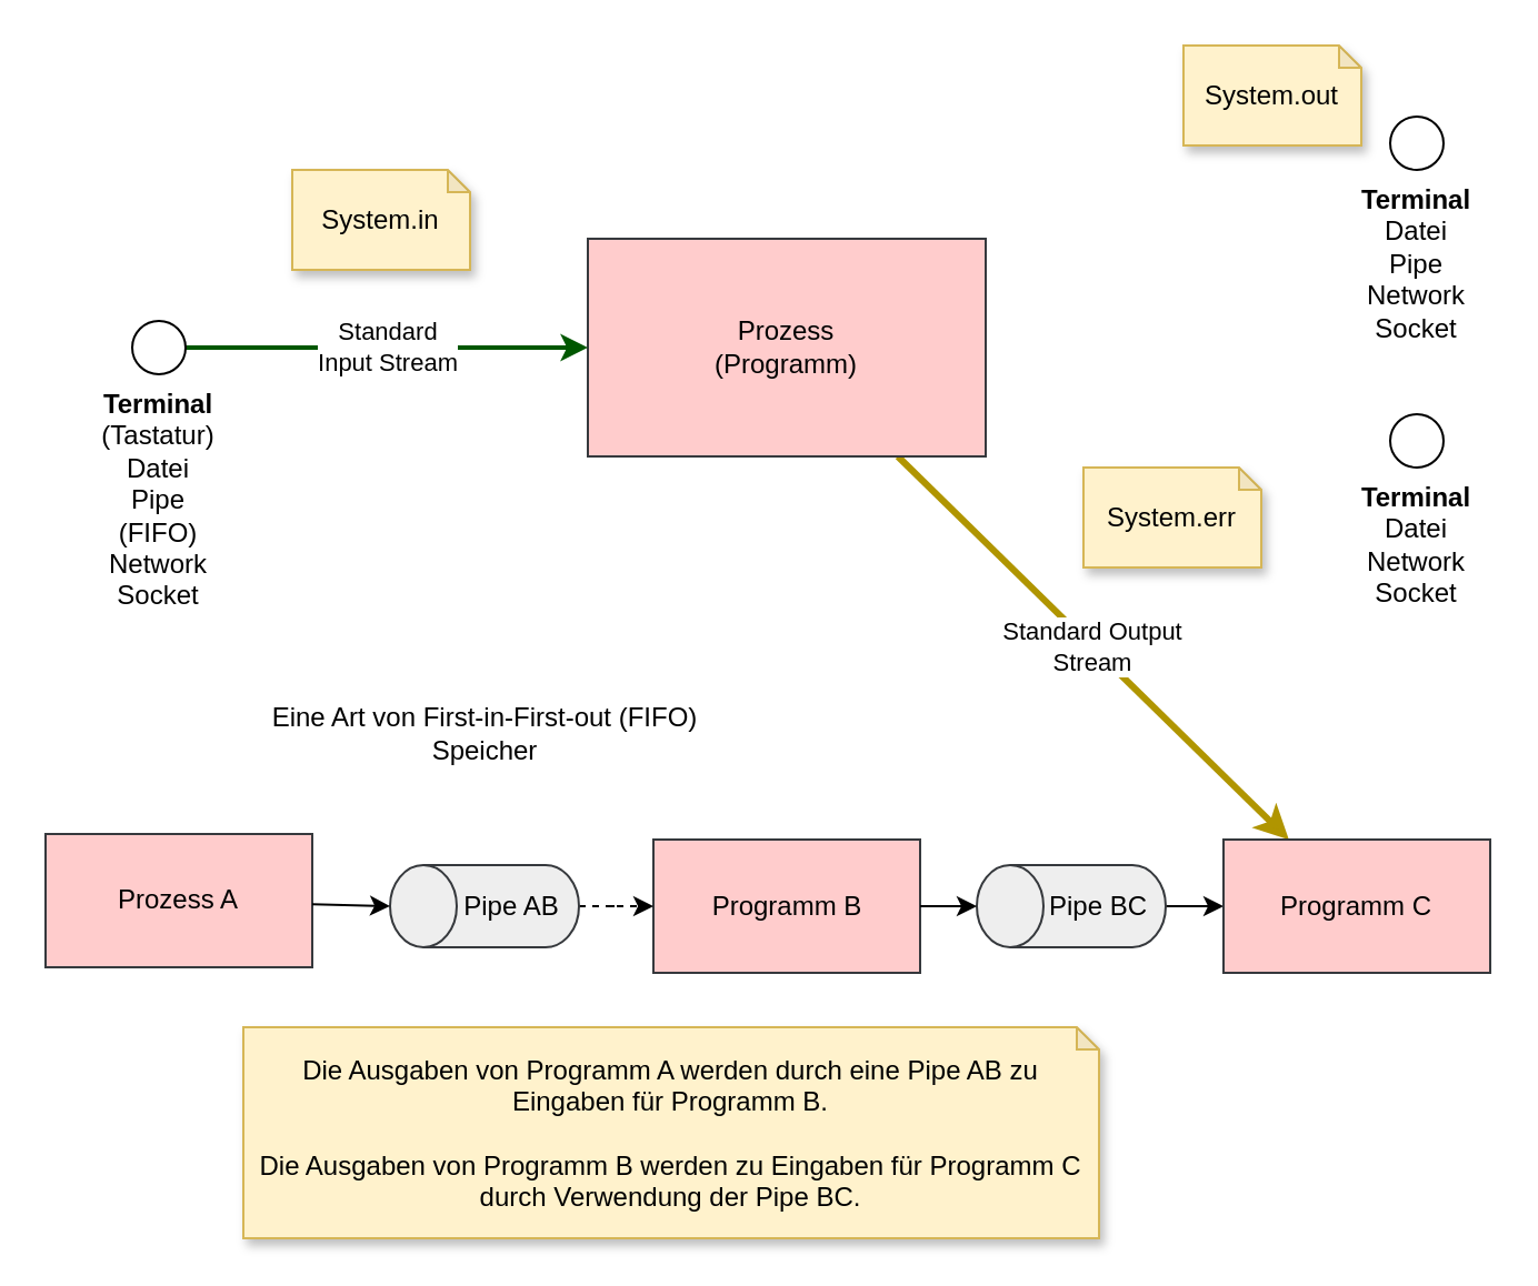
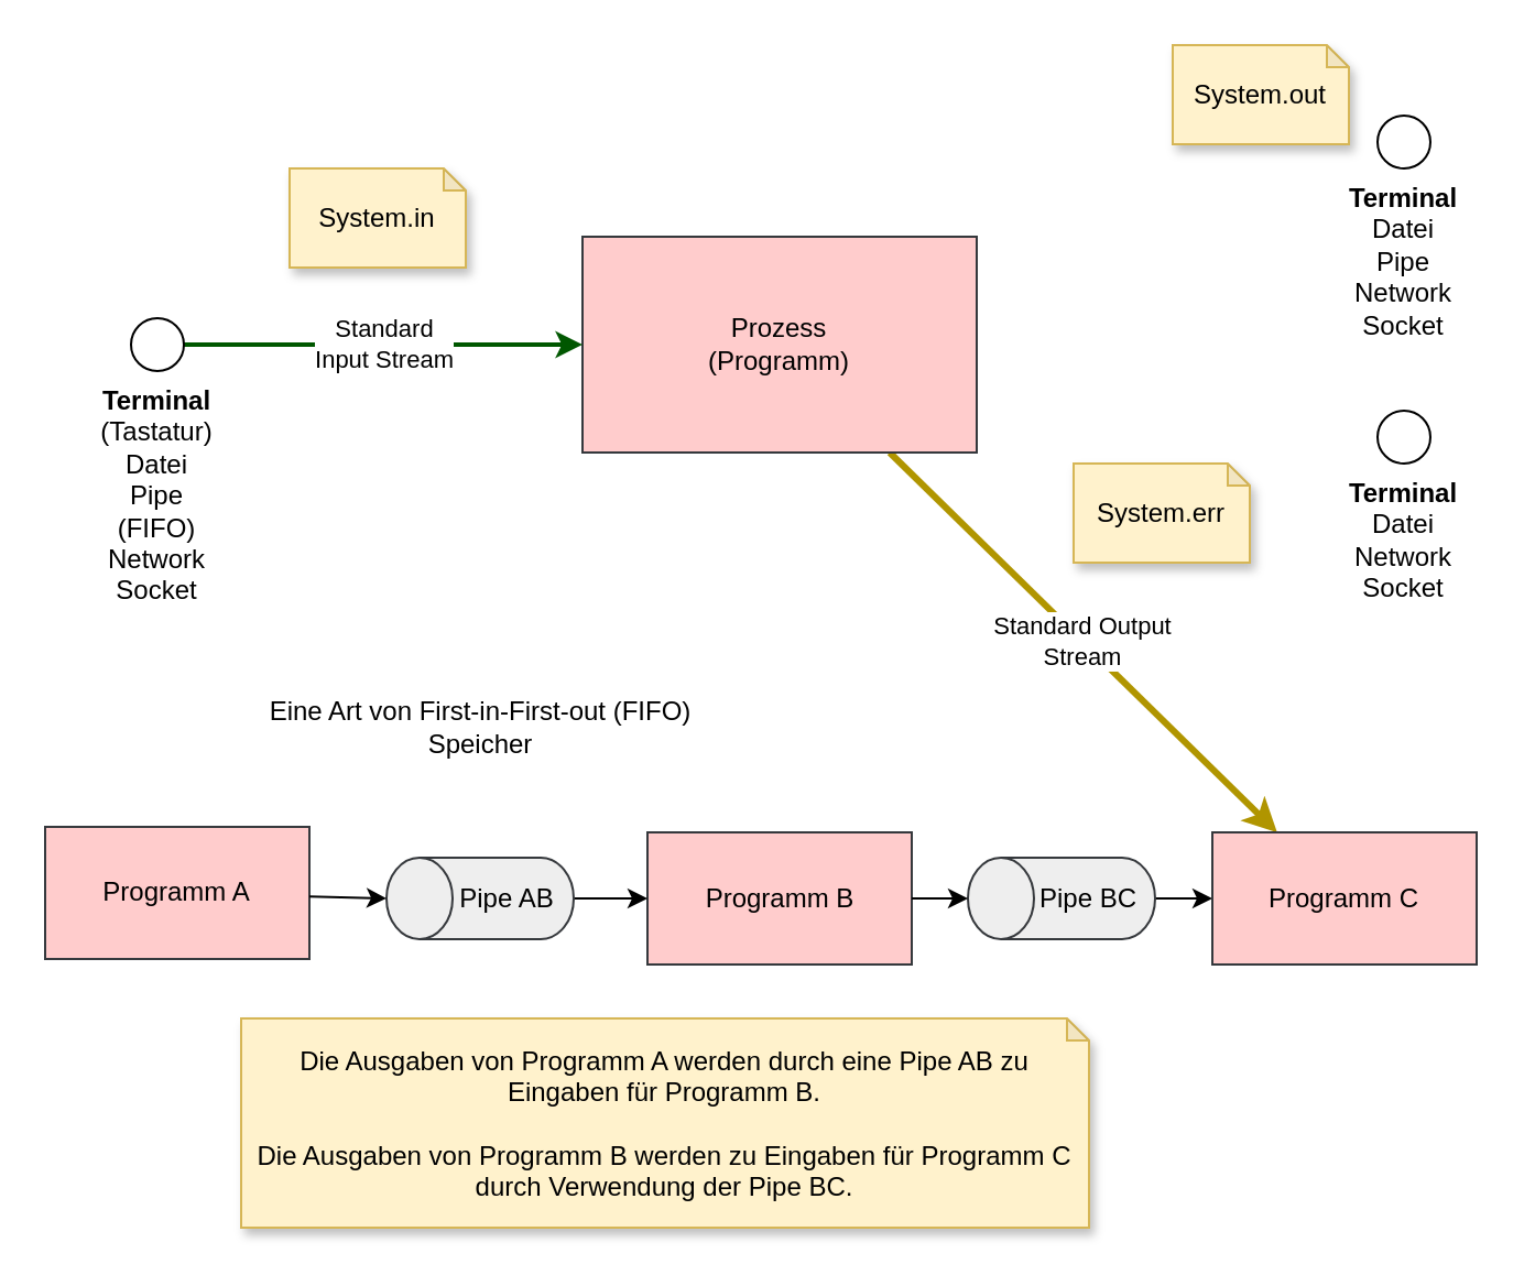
  <mxCell id="0" />
  <mxCell id="1" parent="0" />
  <mxCell id="2" value="Standard Output&lt;br&gt;Stream" style="rounded=0;orthogonalLoop=1;jettySize=auto;html=1;fillColor=#e3c800;strokeColor=#B09500;strokeWidth=3;" edge="1" parent="1" source="3" target="19"><mxGeometry relative="1" as="geometry" /></mxCell>
  <mxCell id="3" value="Prozess&lt;br&gt;(Programm)" style="rounded=0;whiteSpace=wrap;html=1;fillColor=#ffcccc;strokeColor=#36393d;" vertex="1" parent="1"><mxGeometry x="264" y="107" width="179" height="98" as="geometry" /></mxCell>
  <mxCell id="4" value="Standard&lt;br&gt;Input Stream" style="edgeStyle=orthogonalEdgeStyle;rounded=0;orthogonalLoop=1;jettySize=auto;html=1;strokeWidth=2;fillColor=#008a00;strokeColor=#005700;" edge="1" parent="1" source="5" target="3"><mxGeometry relative="1" as="geometry" /></mxCell>
  <mxCell id="5" value="&lt;b&gt;Terminal &lt;/b&gt;(Tastatur)&lt;br&gt;Datei&lt;br&gt;Pipe (FIFO)&lt;br&gt;Network Socket" style="ellipse;whiteSpace=wrap;html=1;aspect=fixed;labelPosition=center;verticalLabelPosition=bottom;align=center;verticalAlign=top;" vertex="1" parent="1"><mxGeometry x="59" y="144" width="24" height="24" as="geometry" /></mxCell>
  <mxCell id="6" value="&lt;b&gt;Terminal&lt;/b&gt;&lt;br&gt;Datei&lt;br&gt;Pipe&lt;br&gt;Network Socket" style="ellipse;whiteSpace=wrap;html=1;aspect=fixed;labelPosition=center;verticalLabelPosition=bottom;align=center;verticalAlign=top;" vertex="1" parent="1"><mxGeometry x="625" y="52" width="24" height="24" as="geometry" /></mxCell>
  <mxCell id="7" value="&lt;b&gt;Terminal&lt;/b&gt;&lt;br&gt;Datei&lt;br&gt;Network Socket" style="ellipse;whiteSpace=wrap;html=1;aspect=fixed;labelPosition=center;verticalLabelPosition=bottom;align=center;verticalAlign=top;" vertex="1" parent="1"><mxGeometry x="625" y="186" width="24" height="24" as="geometry" /></mxCell>
  <mxCell id="8" value="System.out" style="shape=note;whiteSpace=wrap;html=1;backgroundOutline=1;darkOpacity=0.05;size=10;shadow=1;fillColor=#fff2cc;strokeColor=#d6b656;" vertex="1" parent="1"><mxGeometry x="532" y="20" width="80" height="45" as="geometry" /></mxCell>
  <mxCell id="9" value="System.err" style="shape=note;whiteSpace=wrap;html=1;backgroundOutline=1;darkOpacity=0.05;size=10;shadow=1;fillColor=#fff2cc;strokeColor=#d6b656;" vertex="1" parent="1"><mxGeometry x="487" y="210" width="80" height="45" as="geometry" /></mxCell>
  <mxCell id="10" value="System.in" style="shape=note;whiteSpace=wrap;html=1;backgroundOutline=1;darkOpacity=0.05;size=10;shadow=1;fillColor=#fff2cc;strokeColor=#d6b656;" vertex="1" parent="1"><mxGeometry x="131" y="76" width="80" height="45" as="geometry" /></mxCell>
- <mxCell id="11" value="Prozess A" style="rounded=0;whiteSpace=wrap;html=1;fillColor=#ffcccc;strokeColor=#36393d;" vertex="1" parent="1"><mxGeometry x="20" y="375" width="120" height="60" as="geometry" /></mxCell>
+ <mxCell id="11" value="Programm A" style="rounded=0;whiteSpace=wrap;html=1;fillColor=#ffcccc;strokeColor=#36393d;" vertex="1" parent="1"><mxGeometry x="20" y="375" width="120" height="60" as="geometry" /></mxCell>
  <mxCell id="12" value="Programm B" style="rounded=0;whiteSpace=wrap;html=1;fillColor=#ffcccc;strokeColor=#36393d;" vertex="1" parent="1"><mxGeometry x="293.5" y="377.5" width="120" height="60" as="geometry" /></mxCell>
- <mxCell id="13" style="edgeStyle=orthogonalEdgeStyle;rounded=0;orthogonalLoop=1;jettySize=auto;html=1;dashed=1;" edge="1" parent="1" source="14" target="12"><mxGeometry relative="1" as="geometry" /></mxCell>
+ <mxCell id="13" style="edgeStyle=orthogonalEdgeStyle;rounded=0;orthogonalLoop=1;jettySize=auto;html=1;" edge="1" parent="1" source="14" target="12"><mxGeometry relative="1" as="geometry" /></mxCell>
  <mxCell id="14" value="Pipe AB" style="shape=cylinder3;whiteSpace=wrap;html=1;boundedLbl=1;backgroundOutline=1;size=15;direction=north;fillColor=#eeeeee;strokeColor=#36393d;" vertex="1" parent="1"><mxGeometry x="175" y="389" width="85" height="37" as="geometry" /></mxCell>
  <mxCell id="15" style="rounded=0;orthogonalLoop=1;jettySize=auto;html=1;entryX=0.5;entryY=0;entryDx=0;entryDy=0;entryPerimeter=0;" edge="1" parent="1" source="11" target="14"><mxGeometry relative="1" as="geometry" /></mxCell>
  <mxCell id="16" style="edgeStyle=orthogonalEdgeStyle;rounded=0;orthogonalLoop=1;jettySize=auto;html=1;" edge="1" parent="1" source="17" target="19"><mxGeometry relative="1" as="geometry" /></mxCell>
  <mxCell id="17" value="Pipe BC" style="shape=cylinder3;whiteSpace=wrap;html=1;boundedLbl=1;backgroundOutline=1;size=15;direction=north;fillColor=#eeeeee;strokeColor=#36393d;" vertex="1" parent="1"><mxGeometry x="439" y="389" width="85" height="37" as="geometry" /></mxCell>
  <mxCell id="18" style="edgeStyle=orthogonalEdgeStyle;rounded=0;orthogonalLoop=1;jettySize=auto;html=1;entryX=0.5;entryY=0;entryDx=0;entryDy=0;entryPerimeter=0;" edge="1" parent="1" source="12" target="17"><mxGeometry relative="1" as="geometry" /></mxCell>
  <mxCell id="19" value="Programm C" style="rounded=0;whiteSpace=wrap;html=1;fillColor=#ffcccc;strokeColor=#36393d;" vertex="1" parent="1"><mxGeometry x="550" y="377.5" width="120" height="60" as="geometry" /></mxCell>
  <mxCell id="20" value="Die Ausgaben von Programm A werden durch eine Pipe AB zu Eingaben für Programm B.&lt;br&gt;&lt;br&gt;Die Ausgaben von Programm B werden zu Eingaben für Programm C durch Verwendung der Pipe BC." style="shape=note;whiteSpace=wrap;html=1;backgroundOutline=1;darkOpacity=0.05;size=10;shadow=1;fillColor=#fff2cc;strokeColor=#d6b656;" vertex="1" parent="1"><mxGeometry x="109" y="462" width="385" height="95" as="geometry" /></mxCell>
  <mxCell id="21" value="Eine Art von First-in-First-out (FIFO) Speicher" style="text;html=1;strokeColor=none;fillColor=none;align=center;verticalAlign=middle;whiteSpace=wrap;rounded=0;" vertex="1" parent="1"><mxGeometry x="120.5" y="311" width="194" height="38" as="geometry" /></mxCell>
